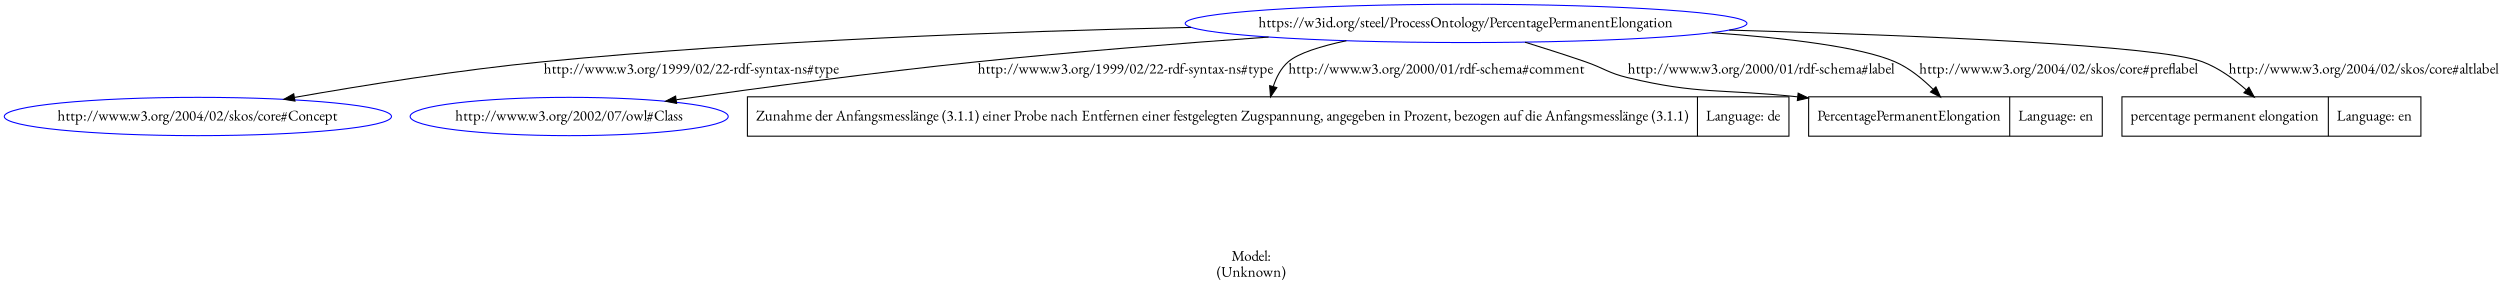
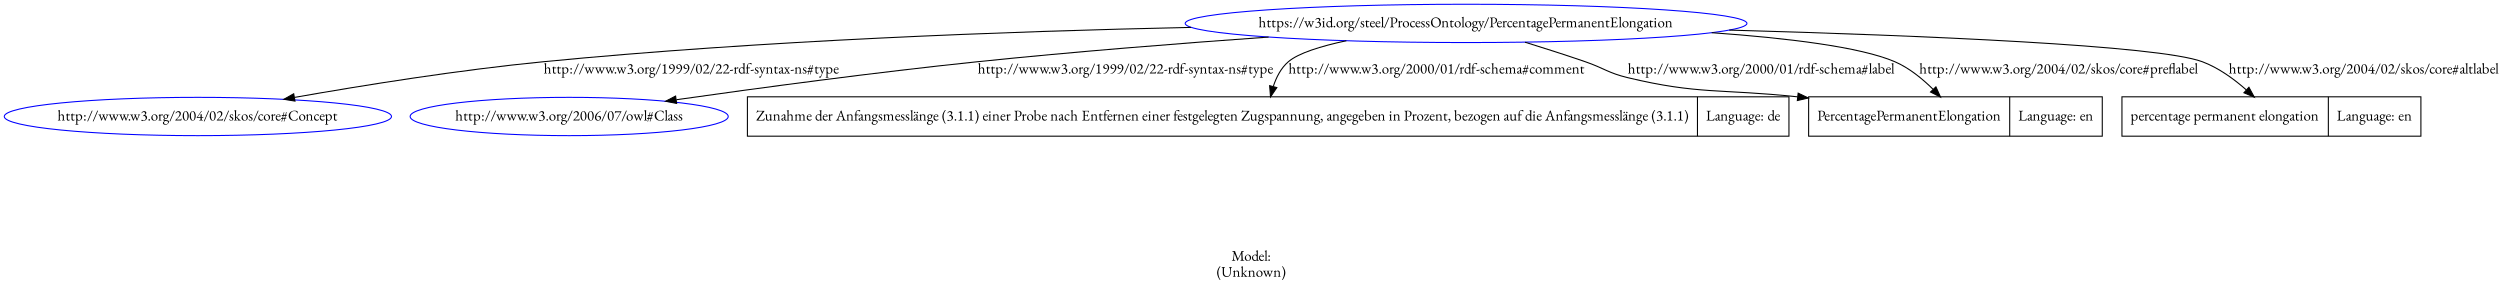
  digraph {
    label="\n\nModel:\n(Unknown)"
    rankdir=TB
    fontname="EB Garamond"
    node [shape=ellipse fontname="EB Garamond"]
    edge [fontname="EB Garamond"]
    n1 [color=blue label="https://w3id.org/steel/ProcessOntology/PercentagePermanentElongation"]
    n2 [color=blue label="http://www.w3.org/2004/02/skos/core#Concept"]
-   n3 [color=blue label="http://www.w3.org/2002/07/owl#Class"]
+   n3 [color=blue label="http://www.w3.org/2006/07/owl#Class"]
    n4 [label="Zunahme der Anfangsmesslänge (3.1.1) einer Probe nach Entfernen einer festgelegten Zugspannung, angegeben in Prozent, bezogen auf die Anfangsmesslänge (3.1.1)|Language: de" shape=record]
    n5 [label="PercentagePermanentElongation|Language: en" shape=record]
    n6 [label="percentage permanent elongation|Language: en" shape=record]
    n1 -> n2 [label="http://www.w3.org/1999/02/22-rdf-syntax-ns#type"]
    n1 -> n3 [label="http://www.w3.org/1999/02/22-rdf-syntax-ns#type"]
    n1 -> n4 [label="http://www.w3.org/2000/01/rdf-schema#comment"]
    n1 -> n5 [label="http://www.w3.org/2000/01/rdf-schema#label"]
    n1 -> n5 [label="http://www.w3.org/2004/02/skos/core#preflabel"]
    n1 -> n6 [label="http://www.w3.org/2004/02/skos/core#altlabel"]
  }
